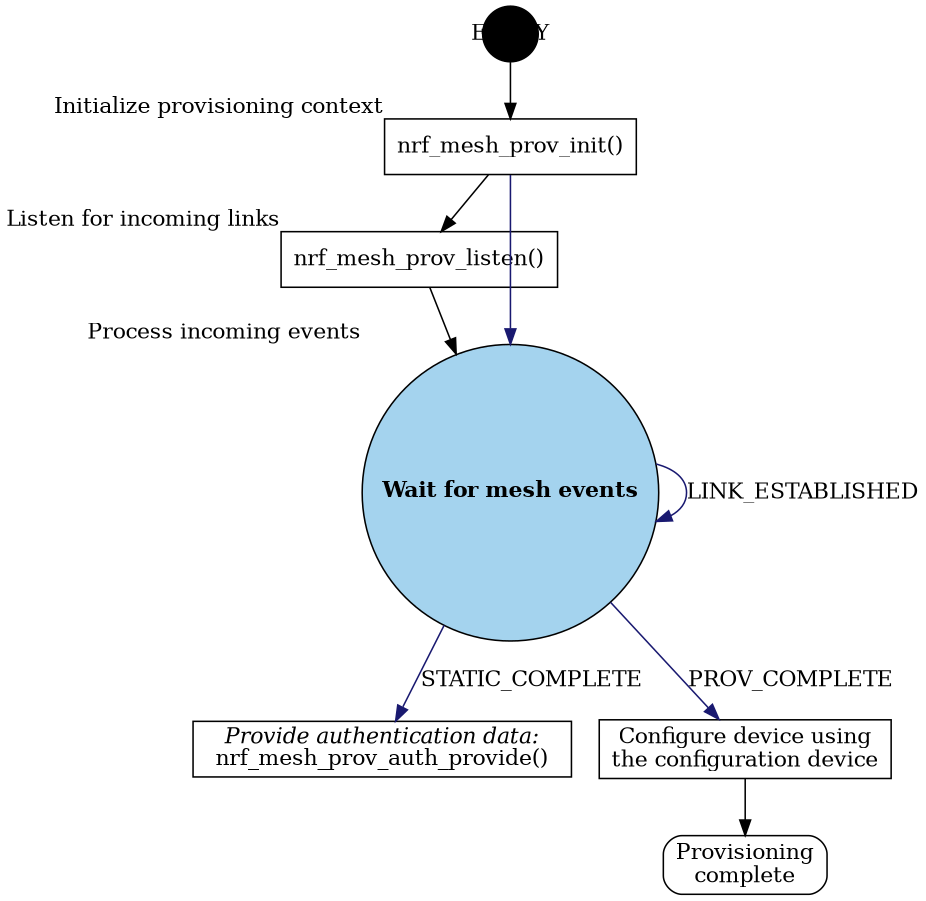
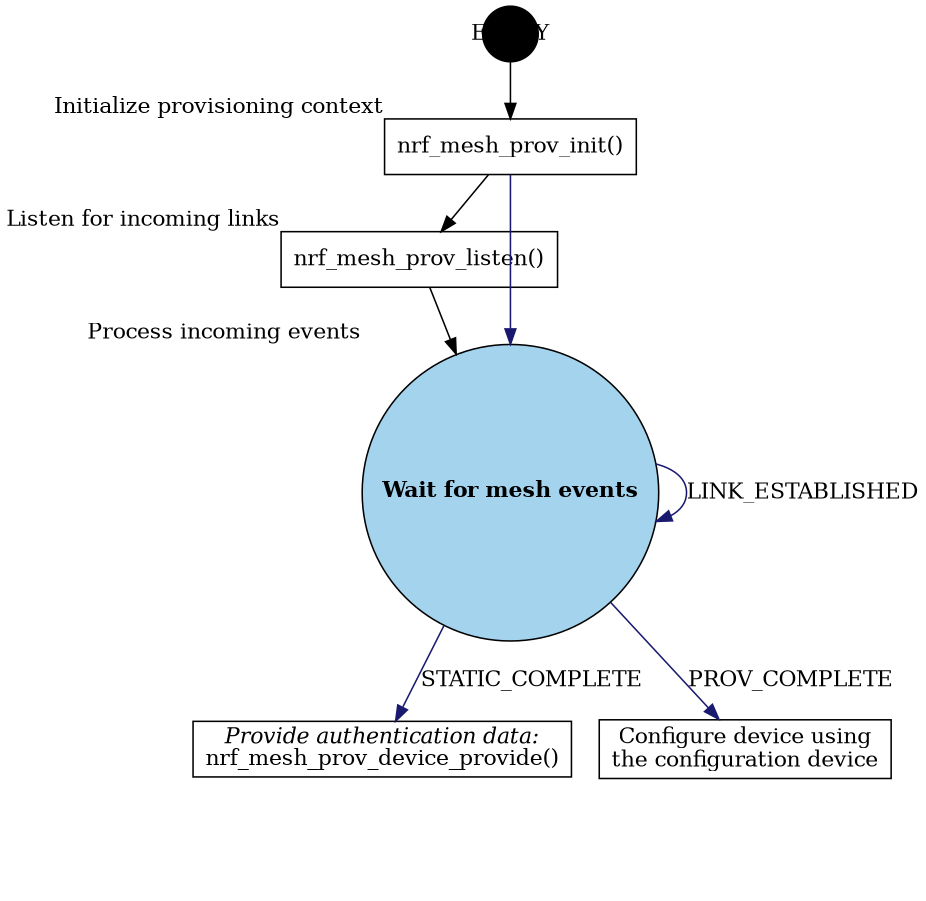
  digraph {
    splines=line
    node [shape=box]
    ENTRY [fillcolor=black fixedsize=true height=0.5 shape=circle style=filled width=0.5]
    n2 [label="nrf_mesh_prov_init()" xlabel="Initialize provisioning context"]
    n3 [label="nrf_mesh_prov_listen()" xlabel="Listen for incoming links"]
    n4 [fillcolor=lightskyblue2 height=1.0 label=<<B>Wait for mesh events</B>> shape=circle style=filled width=1.0 xlabel="Process incoming events"]
-   n5 [label=<<i>Provide authentication data:</i><br />nrf_mesh_prov_auth_provide()>]
+   n5 [label=<<i>Provide authentication data:</i><br />nrf_mesh_prov_device_provide()>]
    n6 [label="Configure device using\nthe configuration device"]
-   n7 [label="Provisioning\ncomplete" style=rounded]
    ENTRY -> n2
    n2 -> n3
    n2 -> n4 [color=midnightblue]
    n3 -> n4
    n4 -> n4 [color=midnightblue label=LINK_ESTABLISHED]
    n4 -> n5 [color=midnightblue label=STATIC_COMPLETE]
    n4 -> n6 [color=midnightblue label=PROV_COMPLETE]
-   n6 -> n7
  }
